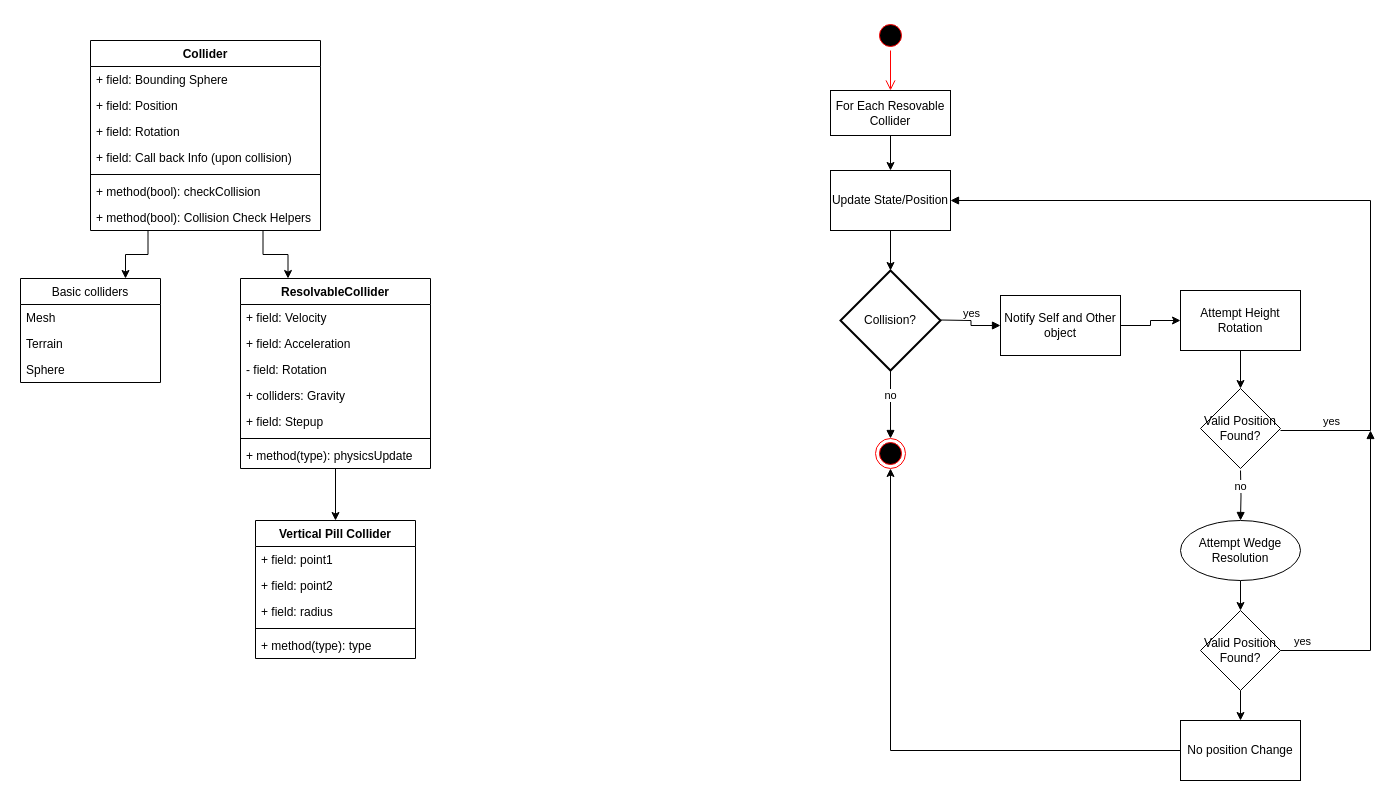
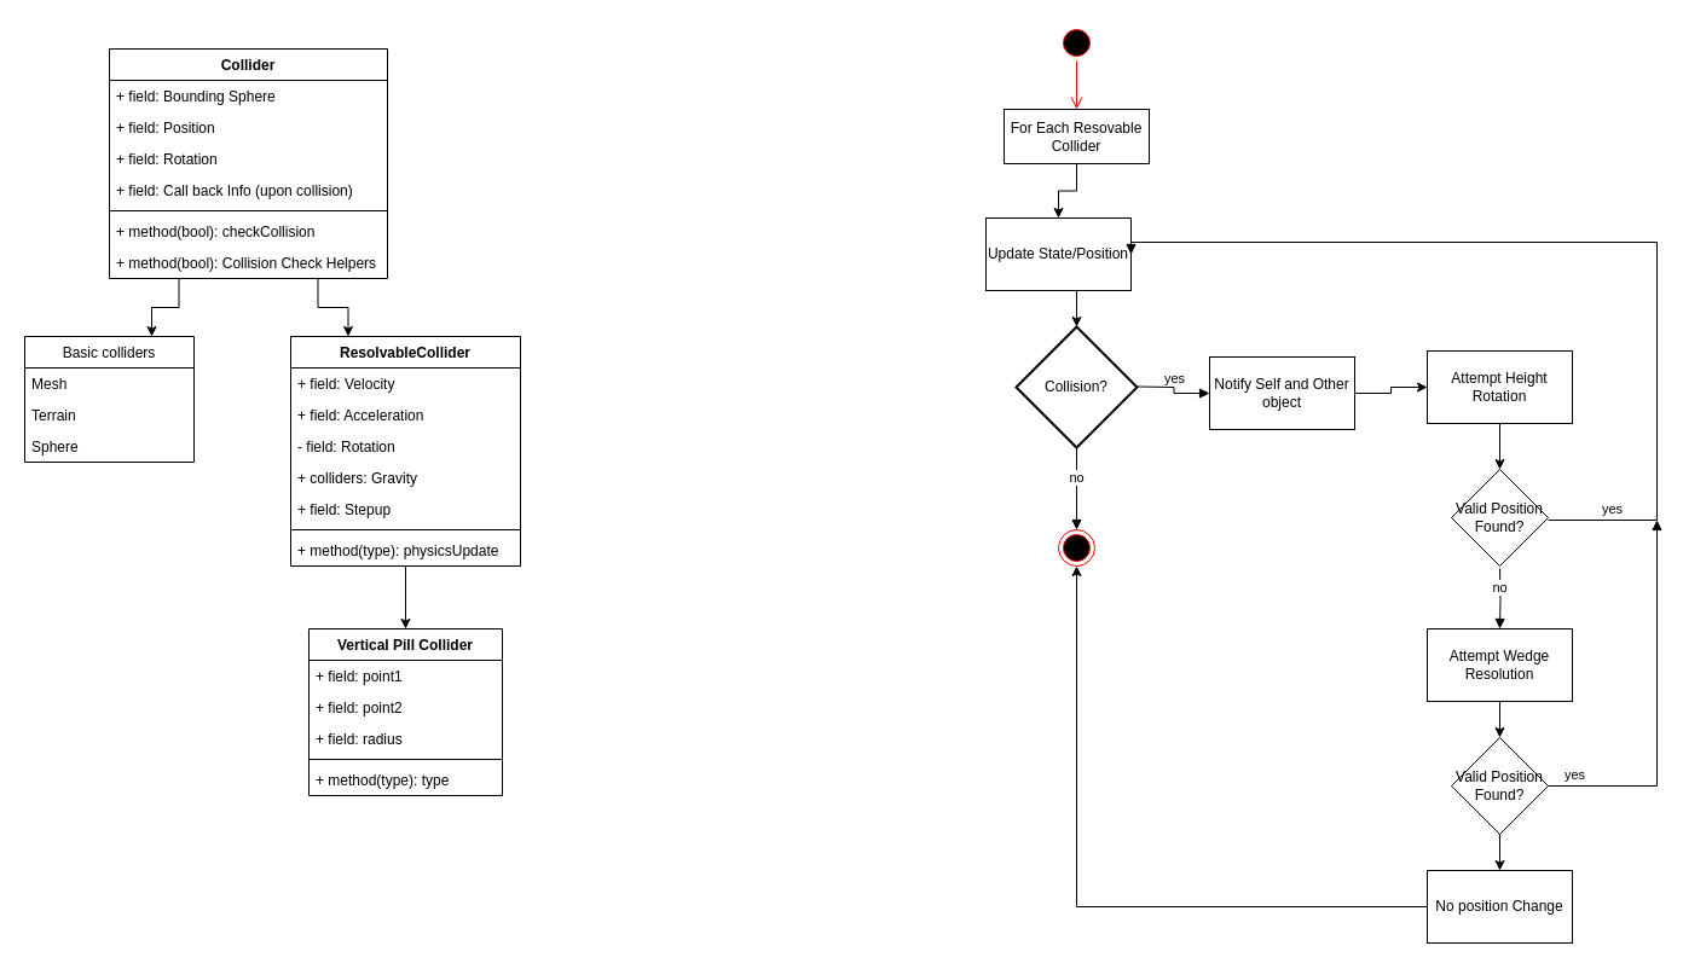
  <mxCell id="0" />
  <mxCell id="1" parent="0" />
  <mxCell id="2" style="edgeStyle=orthogonalEdgeStyle;rounded=0;orthogonalLoop=1;jettySize=auto;html=1;exitX=0.75;exitY=1;exitDx=0;exitDy=0;entryX=0.25;entryY=0;entryDx=0;entryDy=0;" edge="1" parent="1" source="4" target="13"><mxGeometry relative="1" as="geometry"><mxPoint x="270" y="250" as="targetPoint" /></mxGeometry></mxCell>
  <mxCell id="3" style="edgeStyle=orthogonalEdgeStyle;rounded=0;orthogonalLoop=1;jettySize=auto;html=1;exitX=0.25;exitY=1;exitDx=0;exitDy=0;entryX=0.75;entryY=0;entryDx=0;entryDy=0;" edge="1" parent="1" source="4" target="27"><mxGeometry relative="1" as="geometry"><mxPoint x="135" y="260" as="targetPoint" /></mxGeometry></mxCell>
  <mxCell id="4" value="Collider" style="swimlane;fontStyle=1;align=center;verticalAlign=top;childLayout=stackLayout;horizontal=1;startSize=26;horizontalStack=0;resizeParent=1;resizeParentMax=0;resizeLast=0;collapsible=1;marginBottom=0;" vertex="1" parent="1"><mxGeometry x="90" y="40" width="230" height="190" as="geometry" /></mxCell>
  <mxCell id="5" value="+ field: Bounding Sphere" style="text;strokeColor=none;fillColor=none;align=left;verticalAlign=top;spacingLeft=4;spacingRight=4;overflow=hidden;rotatable=0;points=[[0,0.5],[1,0.5]];portConstraint=eastwest;" vertex="1" parent="4"><mxGeometry y="26" width="230" height="26" as="geometry" /></mxCell>
  <mxCell id="6" value="+ field: Position" style="text;strokeColor=none;fillColor=none;align=left;verticalAlign=top;spacingLeft=4;spacingRight=4;overflow=hidden;rotatable=0;points=[[0,0.5],[1,0.5]];portConstraint=eastwest;" vertex="1" parent="4"><mxGeometry y="52" width="230" height="26" as="geometry" /></mxCell>
  <mxCell id="7" value="+ field: Rotation" style="text;strokeColor=none;fillColor=none;align=left;verticalAlign=top;spacingLeft=4;spacingRight=4;overflow=hidden;rotatable=0;points=[[0,0.5],[1,0.5]];portConstraint=eastwest;" vertex="1" parent="4"><mxGeometry y="78" width="230" height="26" as="geometry" /></mxCell>
  <mxCell id="8" value="+ field: Call back Info (upon collision)" style="text;strokeColor=none;fillColor=none;align=left;verticalAlign=top;spacingLeft=4;spacingRight=4;overflow=hidden;rotatable=0;points=[[0,0.5],[1,0.5]];portConstraint=eastwest;" vertex="1" parent="4"><mxGeometry y="104" width="230" height="26" as="geometry" /></mxCell>
  <mxCell id="9" value="" style="line;strokeWidth=1;fillColor=none;align=left;verticalAlign=middle;spacingTop=-1;spacingLeft=3;spacingRight=3;rotatable=0;labelPosition=right;points=[];portConstraint=eastwest;" vertex="1" parent="4"><mxGeometry y="130" width="230" height="8" as="geometry" /></mxCell>
  <mxCell id="10" value="+ method(bool): checkCollision" style="text;strokeColor=none;fillColor=none;align=left;verticalAlign=top;spacingLeft=4;spacingRight=4;overflow=hidden;rotatable=0;points=[[0,0.5],[1,0.5]];portConstraint=eastwest;" vertex="1" parent="4"><mxGeometry y="138" width="230" height="26" as="geometry" /></mxCell>
  <mxCell id="11" value="+ method(bool): Collision Check Helpers" style="text;strokeColor=none;fillColor=none;align=left;verticalAlign=top;spacingLeft=4;spacingRight=4;overflow=hidden;rotatable=0;points=[[0,0.5],[1,0.5]];portConstraint=eastwest;" vertex="1" parent="4"><mxGeometry y="164" width="230" height="26" as="geometry" /></mxCell>
  <mxCell id="12" style="edgeStyle=orthogonalEdgeStyle;rounded=0;orthogonalLoop=1;jettySize=auto;html=1;exitX=0.5;exitY=1;exitDx=0;exitDy=0;entryX=0.5;entryY=0;entryDx=0;entryDy=0;" edge="1" parent="1" source="13" target="21"><mxGeometry relative="1" as="geometry" /></mxCell>
  <mxCell id="13" value="ResolvableCollider" style="swimlane;fontStyle=1;align=center;verticalAlign=top;childLayout=stackLayout;horizontal=1;startSize=26;horizontalStack=0;resizeParent=1;resizeParentMax=0;resizeLast=0;collapsible=1;marginBottom=0;" vertex="1" parent="1"><mxGeometry x="240" y="278" width="190" height="190" as="geometry" /></mxCell>
  <mxCell id="14" value="+ field: Velocity" style="text;strokeColor=none;fillColor=none;align=left;verticalAlign=top;spacingLeft=4;spacingRight=4;overflow=hidden;rotatable=0;points=[[0,0.5],[1,0.5]];portConstraint=eastwest;" vertex="1" parent="13"><mxGeometry y="26" width="190" height="26" as="geometry" /></mxCell>
  <mxCell id="15" value="+ field: Acceleration" style="text;strokeColor=none;fillColor=none;align=left;verticalAlign=top;spacingLeft=4;spacingRight=4;overflow=hidden;rotatable=0;points=[[0,0.5],[1,0.5]];portConstraint=eastwest;" vertex="1" parent="13"><mxGeometry y="52" width="190" height="26" as="geometry" /></mxCell>
  <mxCell id="16" value="- field: Rotation" style="text;strokeColor=none;fillColor=none;align=left;verticalAlign=top;spacingLeft=4;spacingRight=4;overflow=hidden;rotatable=0;points=[[0,0.5],[1,0.5]];portConstraint=eastwest;" vertex="1" parent="13"><mxGeometry y="78" width="190" height="26" as="geometry" /></mxCell>
  <mxCell id="17" value="+ colliders: Gravity" style="text;strokeColor=none;fillColor=none;align=left;verticalAlign=top;spacingLeft=4;spacingRight=4;overflow=hidden;rotatable=0;points=[[0,0.5],[1,0.5]];portConstraint=eastwest;" vertex="1" parent="13"><mxGeometry y="104" width="190" height="26" as="geometry" /></mxCell>
  <mxCell id="18" value="+ field: Stepup" style="text;strokeColor=none;fillColor=none;align=left;verticalAlign=top;spacingLeft=4;spacingRight=4;overflow=hidden;rotatable=0;points=[[0,0.5],[1,0.5]];portConstraint=eastwest;" vertex="1" parent="13"><mxGeometry y="130" width="190" height="26" as="geometry" /></mxCell>
  <mxCell id="19" value="" style="line;strokeWidth=1;fillColor=none;align=left;verticalAlign=middle;spacingTop=-1;spacingLeft=3;spacingRight=3;rotatable=0;labelPosition=right;points=[];portConstraint=eastwest;" vertex="1" parent="13"><mxGeometry y="156" width="190" height="8" as="geometry" /></mxCell>
  <mxCell id="20" value="+ method(type): physicsUpdate" style="text;strokeColor=none;fillColor=none;align=left;verticalAlign=top;spacingLeft=4;spacingRight=4;overflow=hidden;rotatable=0;points=[[0,0.5],[1,0.5]];portConstraint=eastwest;" vertex="1" parent="13"><mxGeometry y="164" width="190" height="26" as="geometry" /></mxCell>
  <mxCell id="21" value="Vertical Pill Collider" style="swimlane;fontStyle=1;align=center;verticalAlign=top;childLayout=stackLayout;horizontal=1;startSize=26;horizontalStack=0;resizeParent=1;resizeParentMax=0;resizeLast=0;collapsible=1;marginBottom=0;" vertex="1" parent="1"><mxGeometry x="255" y="520" width="160" height="138" as="geometry" /></mxCell>
  <mxCell id="22" value="+ field: point1" style="text;strokeColor=none;fillColor=none;align=left;verticalAlign=top;spacingLeft=4;spacingRight=4;overflow=hidden;rotatable=0;points=[[0,0.5],[1,0.5]];portConstraint=eastwest;" vertex="1" parent="21"><mxGeometry y="26" width="160" height="26" as="geometry" /></mxCell>
  <mxCell id="23" value="+ field: point2" style="text;strokeColor=none;fillColor=none;align=left;verticalAlign=top;spacingLeft=4;spacingRight=4;overflow=hidden;rotatable=0;points=[[0,0.5],[1,0.5]];portConstraint=eastwest;" vertex="1" parent="21"><mxGeometry y="52" width="160" height="26" as="geometry" /></mxCell>
  <mxCell id="24" value="+ field: radius" style="text;strokeColor=none;fillColor=none;align=left;verticalAlign=top;spacingLeft=4;spacingRight=4;overflow=hidden;rotatable=0;points=[[0,0.5],[1,0.5]];portConstraint=eastwest;" vertex="1" parent="21"><mxGeometry y="78" width="160" height="26" as="geometry" /></mxCell>
  <mxCell id="25" value="" style="line;strokeWidth=1;fillColor=none;align=left;verticalAlign=middle;spacingTop=-1;spacingLeft=3;spacingRight=3;rotatable=0;labelPosition=right;points=[];portConstraint=eastwest;" vertex="1" parent="21"><mxGeometry y="104" width="160" height="8" as="geometry" /></mxCell>
  <mxCell id="26" value="+ method(type): type" style="text;strokeColor=none;fillColor=none;align=left;verticalAlign=top;spacingLeft=4;spacingRight=4;overflow=hidden;rotatable=0;points=[[0,0.5],[1,0.5]];portConstraint=eastwest;" vertex="1" parent="21"><mxGeometry y="112" width="160" height="26" as="geometry" /></mxCell>
  <mxCell id="27" value="Basic colliders" style="swimlane;fontStyle=0;childLayout=stackLayout;horizontal=1;startSize=26;fillColor=none;horizontalStack=0;resizeParent=1;resizeParentMax=0;resizeLast=0;collapsible=1;marginBottom=0;" vertex="1" parent="1"><mxGeometry x="20" y="278" width="140" height="104" as="geometry" /></mxCell>
  <mxCell id="28" value="Mesh" style="text;strokeColor=none;fillColor=none;align=left;verticalAlign=top;spacingLeft=4;spacingRight=4;overflow=hidden;rotatable=0;points=[[0,0.5],[1,0.5]];portConstraint=eastwest;" vertex="1" parent="27"><mxGeometry y="26" width="140" height="26" as="geometry" /></mxCell>
  <mxCell id="29" value="Terrain" style="text;strokeColor=none;fillColor=none;align=left;verticalAlign=top;spacingLeft=4;spacingRight=4;overflow=hidden;rotatable=0;points=[[0,0.5],[1,0.5]];portConstraint=eastwest;" vertex="1" parent="27"><mxGeometry y="52" width="140" height="26" as="geometry" /></mxCell>
  <mxCell id="30" value="Sphere" style="text;strokeColor=none;fillColor=none;align=left;verticalAlign=top;spacingLeft=4;spacingRight=4;overflow=hidden;rotatable=0;points=[[0,0.5],[1,0.5]];portConstraint=eastwest;" vertex="1" parent="27"><mxGeometry y="78" width="140" height="26" as="geometry" /></mxCell>
  <mxCell id="31" style="edgeStyle=orthogonalEdgeStyle;rounded=0;orthogonalLoop=1;jettySize=auto;html=1;exitX=0.5;exitY=1;exitDx=0;exitDy=0;entryX=0.5;entryY=0;entryDx=0;entryDy=0;" edge="1" parent="1" source="32" target="34"><mxGeometry relative="1" as="geometry" /></mxCell>
  <mxCell id="32" value="For Each Resovable Collider" style="rounded=0;whiteSpace=wrap;html=1;" vertex="1" parent="1"><mxGeometry x="830" y="90" width="120" height="45" as="geometry" /></mxCell>
  <mxCell id="33" style="edgeStyle=orthogonalEdgeStyle;rounded=0;orthogonalLoop=1;jettySize=auto;html=1;exitX=0.5;exitY=1;exitDx=0;exitDy=0;entryX=0.5;entryY=0;entryDx=0;entryDy=0;entryPerimeter=0;" edge="1" parent="1" source="34" target="35"><mxGeometry relative="1" as="geometry" /></mxCell>
- <mxCell id="34" value="Update State/Position" style="rounded=0;whiteSpace=wrap;html=1;" vertex="1" parent="1"><mxGeometry x="830" y="170" width="120" height="60" as="geometry" /></mxCell>
+ <mxCell id="34" value="Update State/Position" style="rounded=0;whiteSpace=wrap;html=1;" vertex="1" parent="1"><mxGeometry x="815" y="180" width="120" height="60" as="geometry" /></mxCell>
  <mxCell id="35" value="Collision?" style="strokeWidth=2;html=1;shape=mxgraph.flowchart.decision;whiteSpace=wrap;" vertex="1" parent="1"><mxGeometry x="840" y="270" width="100" height="100" as="geometry" /></mxCell>
  <mxCell id="36" value="yes" style="html=1;verticalAlign=bottom;endArrow=block;rounded=0;edgeStyle=orthogonalEdgeStyle;entryX=0;entryY=0.5;entryDx=0;entryDy=0;" edge="1" parent="1" target="42"><mxGeometry width="80" relative="1" as="geometry"><mxPoint x="940" y="319.5" as="sourcePoint" /><mxPoint x="1020" y="319.5" as="targetPoint" /></mxGeometry></mxCell>
  <mxCell id="37" value="" style="ellipse;html=1;shape=startState;fillColor=#000000;strokeColor=#ff0000;" vertex="1" parent="1"><mxGeometry x="875" y="20" width="30" height="30" as="geometry" /></mxCell>
  <mxCell id="38" value="" style="edgeStyle=orthogonalEdgeStyle;html=1;verticalAlign=bottom;endArrow=open;endSize=8;strokeColor=#ff0000;rounded=0;entryX=0.5;entryY=0;entryDx=0;entryDy=0;" edge="1" source="37" parent="1" target="32"><mxGeometry relative="1" as="geometry"><mxPoint x="890" y="60" as="targetPoint" /></mxGeometry></mxCell>
  <mxCell id="39" value="" style="ellipse;html=1;shape=endState;fillColor=#000000;strokeColor=#ff0000;" vertex="1" parent="1"><mxGeometry x="875" y="438" width="30" height="30" as="geometry" /></mxCell>
  <mxCell id="40" value="no" style="html=1;verticalAlign=bottom;endArrow=block;rounded=0;edgeStyle=orthogonalEdgeStyle;exitX=0.5;exitY=1;exitDx=0;exitDy=0;exitPerimeter=0;entryX=0.5;entryY=0;entryDx=0;entryDy=0;" edge="1" parent="1" source="35" target="39"><mxGeometry width="80" relative="1" as="geometry"><mxPoint x="920" y="390" as="sourcePoint" /><mxPoint x="1000" y="390" as="targetPoint" /></mxGeometry></mxCell>
  <mxCell id="41" style="edgeStyle=orthogonalEdgeStyle;rounded=0;orthogonalLoop=1;jettySize=auto;html=1;exitX=1;exitY=0.5;exitDx=0;exitDy=0;entryX=0;entryY=0.5;entryDx=0;entryDy=0;" edge="1" parent="1" source="42" target="44"><mxGeometry relative="1" as="geometry" /></mxCell>
  <mxCell id="42" value="Notify Self and Other object" style="rounded=0;whiteSpace=wrap;html=1;" vertex="1" parent="1"><mxGeometry x="1000" y="295" width="120" height="60" as="geometry" /></mxCell>
  <mxCell id="43" style="edgeStyle=orthogonalEdgeStyle;rounded=0;orthogonalLoop=1;jettySize=auto;html=1;exitX=0.5;exitY=1;exitDx=0;exitDy=0;entryX=0.5;entryY=0;entryDx=0;entryDy=0;" edge="1" parent="1" source="44" target="45"><mxGeometry relative="1" as="geometry" /></mxCell>
  <mxCell id="44" value="Attempt Height Rotation" style="rounded=0;whiteSpace=wrap;html=1;" vertex="1" parent="1"><mxGeometry x="1180" y="290" width="120" height="60" as="geometry" /></mxCell>
  <mxCell id="45" value="Valid Position Found?" style="rhombus;whiteSpace=wrap;html=1;" vertex="1" parent="1"><mxGeometry x="1200" y="388" width="80" height="80" as="geometry" /></mxCell>
  <mxCell id="46" value="yes" style="html=1;verticalAlign=bottom;endArrow=block;rounded=0;edgeStyle=orthogonalEdgeStyle;entryX=1;entryY=0.5;entryDx=0;entryDy=0;" edge="1" parent="1" target="34"><mxGeometry x="-0.861" width="80" relative="1" as="geometry"><mxPoint x="1280" y="430" as="sourcePoint" /><mxPoint x="1360" y="430" as="targetPoint" /><Array as="points"><mxPoint x="1370" y="430" /><mxPoint x="1370" y="200" /></Array><mxPoint as="offset" /></mxGeometry></mxCell>
  <mxCell id="47" style="edgeStyle=orthogonalEdgeStyle;rounded=0;orthogonalLoop=1;jettySize=auto;html=1;exitX=0.5;exitY=1;exitDx=0;exitDy=0;entryX=0.5;entryY=0;entryDx=0;entryDy=0;" edge="1" parent="1" source="48" target="51"><mxGeometry relative="1" as="geometry" /></mxCell>
- <mxCell id="48" value="Attempt Wedge Resolution" style="ellipse;whiteSpace=wrap;html=1;" vertex="1" parent="1"><mxGeometry x="1180" y="520" width="120" height="60" as="geometry" /></mxCell>
+ <mxCell id="48" value="Attempt Wedge Resolution" style="rounded=0;whiteSpace=wrap;html=1;" vertex="1" parent="1"><mxGeometry x="1180" y="520" width="120" height="60" as="geometry" /></mxCell>
  <mxCell id="49" value="no" style="html=1;verticalAlign=bottom;endArrow=block;rounded=0;edgeStyle=orthogonalEdgeStyle;entryX=0.5;entryY=0;entryDx=0;entryDy=0;" edge="1" parent="1" target="48"><mxGeometry width="80" relative="1" as="geometry"><mxPoint x="1240" y="470" as="sourcePoint" /><mxPoint x="1320" y="470" as="targetPoint" /></mxGeometry></mxCell>
  <mxCell id="50" style="edgeStyle=orthogonalEdgeStyle;rounded=0;orthogonalLoop=1;jettySize=auto;html=1;exitX=0.5;exitY=1;exitDx=0;exitDy=0;entryX=0.5;entryY=0;entryDx=0;entryDy=0;" edge="1" parent="1" source="51" target="54"><mxGeometry relative="1" as="geometry" /></mxCell>
  <mxCell id="51" value="Valid Position Found?" style="rhombus;whiteSpace=wrap;html=1;" vertex="1" parent="1"><mxGeometry x="1200" y="610" width="80" height="80" as="geometry" /></mxCell>
  <mxCell id="52" value="yes" style="html=1;verticalAlign=bottom;endArrow=block;rounded=0;edgeStyle=orthogonalEdgeStyle;exitX=1;exitY=0.5;exitDx=0;exitDy=0;" edge="1" parent="1" source="51"><mxGeometry x="-0.861" width="80" relative="1" as="geometry"><mxPoint x="1350" y="680" as="sourcePoint" /><mxPoint x="1370" y="430" as="targetPoint" /><Array as="points"><mxPoint x="1370" y="650" /></Array><mxPoint as="offset" /></mxGeometry></mxCell>
  <mxCell id="53" style="edgeStyle=orthogonalEdgeStyle;rounded=0;orthogonalLoop=1;jettySize=auto;html=1;exitX=0;exitY=0.5;exitDx=0;exitDy=0;entryX=0.5;entryY=1;entryDx=0;entryDy=0;" edge="1" parent="1" source="54" target="39"><mxGeometry relative="1" as="geometry" /></mxCell>
  <mxCell id="54" value="No position Change" style="rounded=0;whiteSpace=wrap;html=1;" vertex="1" parent="1"><mxGeometry x="1180" y="720" width="120" height="60" as="geometry" /></mxCell>
